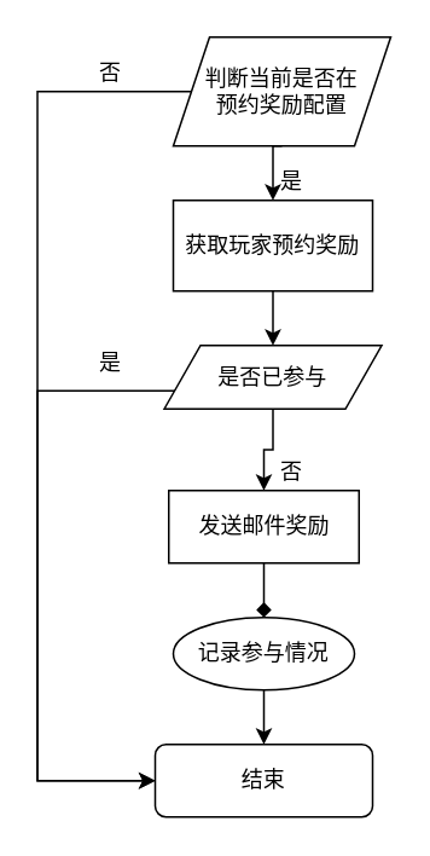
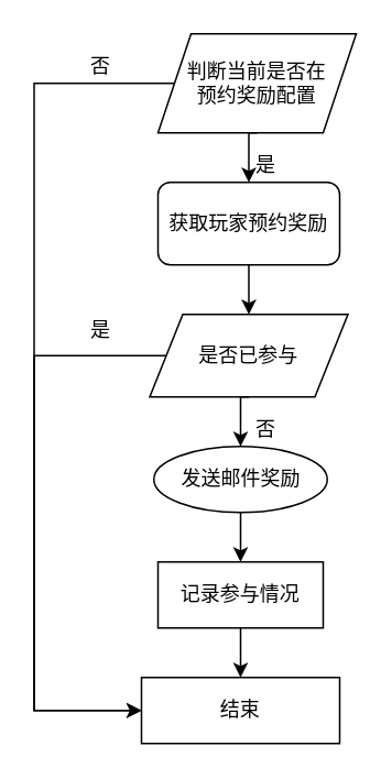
  <mxCell id="0" />
  <mxCell id="1" parent="0" />
  <mxCell id="2" style="edgeStyle=orthogonalEdgeStyle;rounded=0;orthogonalLoop=1;jettySize=auto;html=1;exitX=0.5;exitY=1;exitDx=0;exitDy=0;entryX=0.5;entryY=0;entryDx=0;entryDy=0;" edge="1" parent="1" source="4" target="6"><mxGeometry relative="1" as="geometry" /></mxCell>
  <mxCell id="3" style="edgeStyle=orthogonalEdgeStyle;rounded=0;orthogonalLoop=1;jettySize=auto;html=1;exitX=0;exitY=0.5;exitDx=0;exitDy=0;entryX=0;entryY=0.5;entryDx=0;entryDy=0;" edge="1" parent="1" source="4" target="14"><mxGeometry relative="1" as="geometry"><Array as="points"><mxPoint x="20" y="50" /><mxPoint x="20" y="430" /></Array></mxGeometry></mxCell>
  <mxCell id="4" value="判断当前是否在&lt;br&gt;预约奖励配置" style="shape=parallelogram;perimeter=parallelogramPerimeter;whiteSpace=wrap;html=1;fixedSize=1;" vertex="1" parent="1"><mxGeometry x="95" y="20" width="120" height="60" as="geometry" /></mxCell>
  <mxCell id="5" style="edgeStyle=orthogonalEdgeStyle;rounded=0;orthogonalLoop=1;jettySize=auto;html=1;exitX=0.5;exitY=1;exitDx=0;exitDy=0;" edge="1" parent="1" source="6" target="9"><mxGeometry relative="1" as="geometry" /></mxCell>
- <mxCell id="6" value="获取玩家预约奖励" style="rounded=0;whiteSpace=wrap;html=1;" vertex="1" parent="1"><mxGeometry x="95" y="110" width="110" height="50" as="geometry" /></mxCell>
+ <mxCell id="6" value="获取玩家预约奖励" style="whiteSpace=wrap;html=1;rounded=1;" vertex="1" parent="1"><mxGeometry x="95" y="110" width="110" height="50" as="geometry" /></mxCell>
  <mxCell id="7" style="edgeStyle=orthogonalEdgeStyle;rounded=0;orthogonalLoop=1;jettySize=auto;html=1;exitX=0.5;exitY=1;exitDx=0;exitDy=0;entryX=0.5;entryY=0;entryDx=0;entryDy=0;" edge="1" parent="1" source="9" target="11"><mxGeometry relative="1" as="geometry" /></mxCell>
  <mxCell id="8" style="edgeStyle=orthogonalEdgeStyle;rounded=0;orthogonalLoop=1;jettySize=auto;html=1;exitX=0;exitY=0.5;exitDx=0;exitDy=0;entryX=0;entryY=0.5;entryDx=0;entryDy=0;" edge="1" parent="1" source="9" target="14"><mxGeometry relative="1" as="geometry"><Array as="points"><mxPoint x="20" y="215" /><mxPoint x="20" y="430" /></Array></mxGeometry></mxCell>
- <mxCell id="9" value="是否已参与" style="shape=parallelogram;perimeter=parallelogramPerimeter;whiteSpace=wrap;html=1;fixedSize=1;" vertex="1" parent="1"><mxGeometry x="90" y="190" width="120" height="35" as="geometry" /></mxCell>
- <mxCell id="10" style="edgeStyle=orthogonalEdgeStyle;rounded=0;orthogonalLoop=1;jettySize=auto;html=1;exitX=0.5;exitY=1;exitDx=0;exitDy=0;endArrow=diamond;" edge="1" parent="1" source="11" target="13"><mxGeometry relative="1" as="geometry" /></mxCell>
- <mxCell id="11" value="发送邮件奖励" style="rounded=0;whiteSpace=wrap;html=1;" vertex="1" parent="1"><mxGeometry x="92.5" y="270" width="105" height="40" as="geometry" /></mxCell>
+ <mxCell id="9" value="是否已参与" style="shape=parallelogram;perimeter=parallelogramPerimeter;whiteSpace=wrap;html=1;fixedSize=1;" vertex="1" parent="1"><mxGeometry x="90" y="190" width="120" height="50" as="geometry" /></mxCell>
+ <mxCell id="10" style="edgeStyle=orthogonalEdgeStyle;rounded=0;orthogonalLoop=1;jettySize=auto;html=1;exitX=0.5;exitY=1;exitDx=0;exitDy=0;" edge="1" parent="1" source="11" target="13"><mxGeometry relative="1" as="geometry" /></mxCell>
+ <mxCell id="11" value="发送邮件奖励" style="ellipse;whiteSpace=wrap;html=1;" vertex="1" parent="1"><mxGeometry x="92.5" y="270" width="105" height="40" as="geometry" /></mxCell>
  <mxCell id="12" style="edgeStyle=orthogonalEdgeStyle;rounded=0;orthogonalLoop=1;jettySize=auto;html=1;exitX=0.5;exitY=1;exitDx=0;exitDy=0;entryX=0.5;entryY=0;entryDx=0;entryDy=0;" edge="1" parent="1" source="13" target="14"><mxGeometry relative="1" as="geometry" /></mxCell>
- <mxCell id="13" value="记录参与情况" style="ellipse;whiteSpace=wrap;html=1;" vertex="1" parent="1"><mxGeometry x="95" y="340" width="100" height="40" as="geometry" /></mxCell>
- <mxCell id="14" value="结束" style="rounded=1;whiteSpace=wrap;html=1;" vertex="1" parent="1"><mxGeometry x="85" y="410" width="120" height="40" as="geometry" /></mxCell>
+ <mxCell id="13" value="记录参与情况" style="rounded=0;whiteSpace=wrap;html=1;" vertex="1" parent="1"><mxGeometry x="95" y="340" width="100" height="40" as="geometry" /></mxCell>
+ <mxCell id="14" value="结束" style="whiteSpace=wrap;html=1;rounded=0;" vertex="1" parent="1"><mxGeometry x="85" y="410" width="120" height="40" as="geometry" /></mxCell>
  <mxCell id="15" value="否" style="text;html=1;align=center;verticalAlign=middle;resizable=0;points=[];autosize=1;strokeColor=none;fillColor=none;" vertex="1" parent="1"><mxGeometry x="45" y="30" width="30" height="20" as="geometry" /></mxCell>
  <mxCell id="16" value="是" style="text;html=1;align=center;verticalAlign=middle;resizable=0;points=[];autosize=1;strokeColor=none;fillColor=none;" vertex="1" parent="1"><mxGeometry x="45" y="190" width="30" height="20" as="geometry" /></mxCell>
  <mxCell id="17" value="否" style="text;html=1;align=center;verticalAlign=middle;resizable=0;points=[];autosize=1;strokeColor=none;fillColor=none;" vertex="1" parent="1"><mxGeometry x="145" y="250" width="30" height="20" as="geometry" /></mxCell>
  <mxCell id="18" value="是" style="text;html=1;align=center;verticalAlign=middle;resizable=0;points=[];autosize=1;strokeColor=none;fillColor=none;" vertex="1" parent="1"><mxGeometry x="145" y="90" width="30" height="20" as="geometry" /></mxCell>
